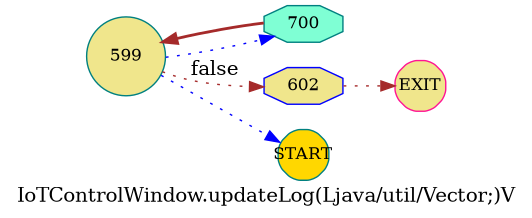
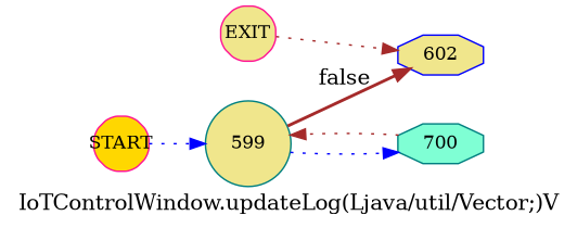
  digraph {
    label="IoTControlWindow.updateLog(Ljava/util/Vector;)V"
    rankdir=LR
    node [color=teal fillcolor=khaki fixedsize=true fontsize=12 shape=octagon style=filled]
    edge [color=brown style=dotted]
    n1 [height=0.36 label=599 shape=circle width=0.78]
    n2 [fillcolor=aquamarine height=0.36 label=700 width=0.78]
    n3 [color=blue height=0.36 label=602 width=0.78]
    n4 [color=deeppink height=0.5 label=EXIT style="filled, rounded" width=0.5]
-   n5 [fillcolor=gold height=0.5 label=START style="filled, rounded" width=0.5]
+   n5 [color=deeppink fillcolor=gold height=0.5 label=START style="filled, rounded" width=0.5]
    n1 -> n2 [color=blue]
-   n1 -> n3 [label=false]
-   n2 -> n1 [style=bold]
-   n3 -> n4
-   n1 -> n5 [color=blue]
+   n1 -> n3 [label=false style=bold]
+   n2 -> n1
+   n4 -> n3
+   n5 -> n1 [color=blue]
  }
